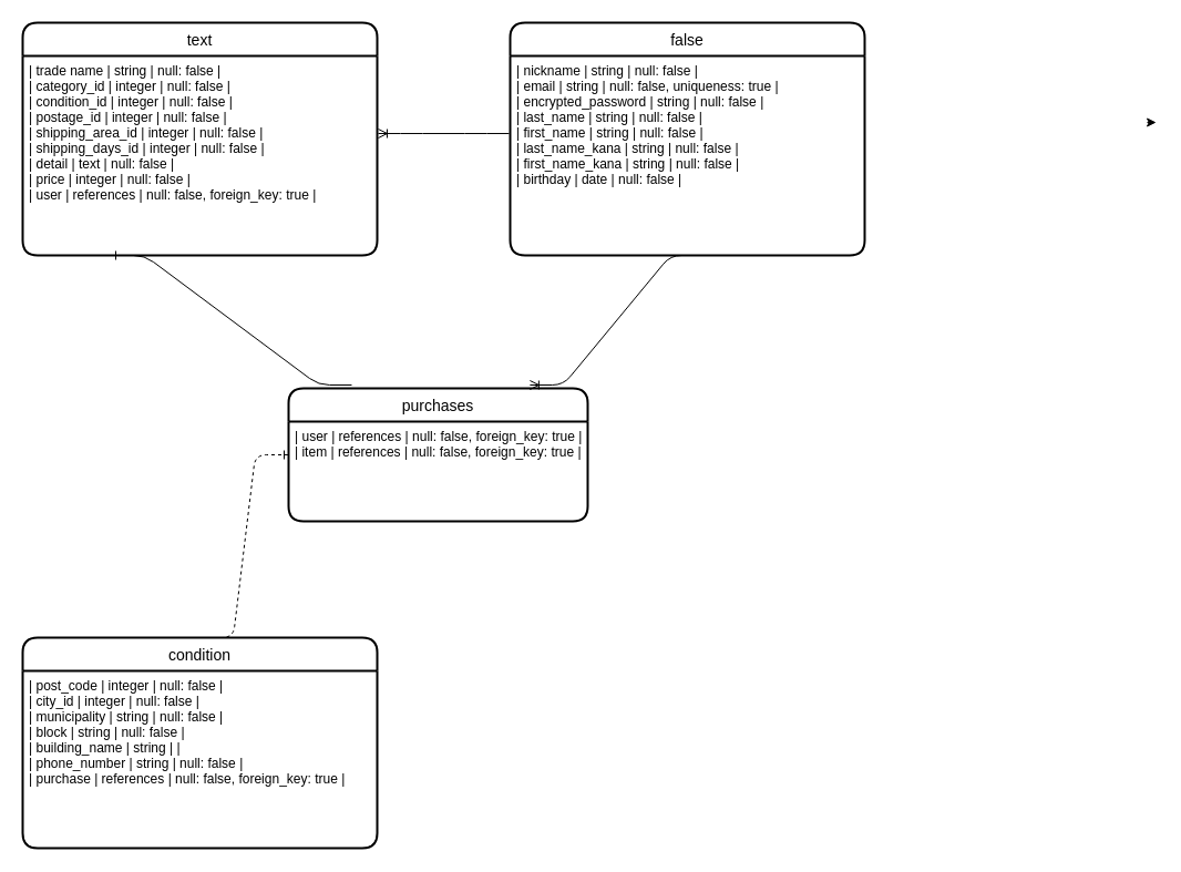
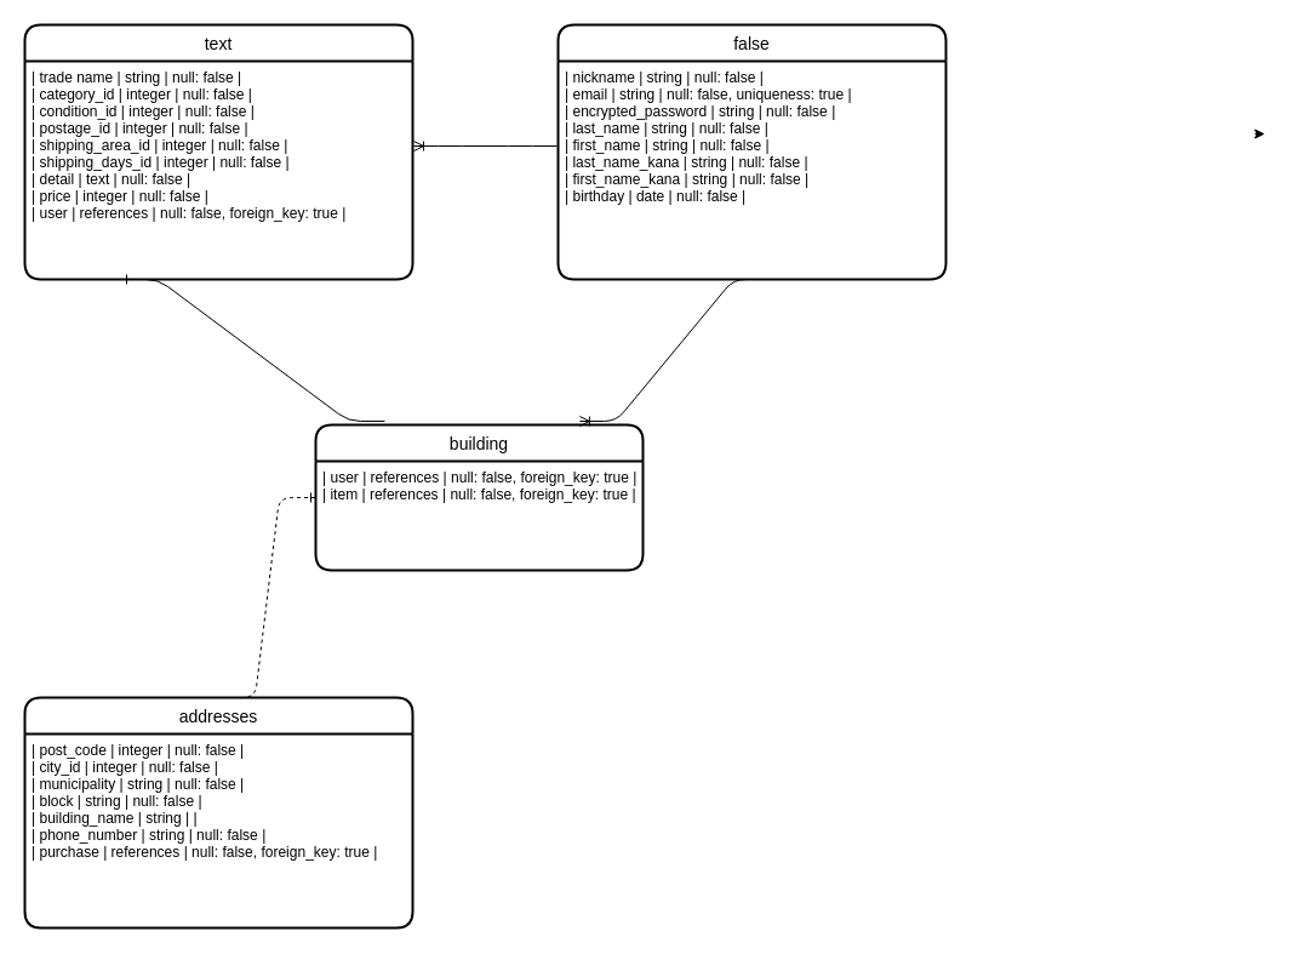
  <mxCell id="0" />
  <mxCell id="1" parent="0" />
  <mxCell id="2" style="edgeStyle=none;html=1;exitX=0.5;exitY=0;exitDx=0;exitDy=0;entryX=0.528;entryY=0;entryDx=0;entryDy=0;entryPerimeter=0;fontFamily=Helvetica;fontSize=12;fontColor=default;" parent="1" edge="1"><mxGeometry relative="1" as="geometry"><mxPoint x="1035" y="110" as="sourcePoint" /><mxPoint x="1043.12" y="110" as="targetPoint" /></mxGeometry></mxCell>
  <mxCell id="3" value="text" style="swimlane;childLayout=stackLayout;horizontal=1;startSize=30;horizontalStack=0;rounded=1;fontSize=14;fontStyle=0;strokeWidth=2;resizeParent=0;resizeLast=1;shadow=0;dashed=0;align=center;" vertex="1" parent="1"><mxGeometry x="20" y="20" width="320" height="210" as="geometry" /></mxCell>
  <mxCell id="4" value="| trade name            | string            | null: false                    |&#10;| category_id           | integer           | null: false                    |&#10;| condition_id          | integer           | null: false                    |&#10;| postage_id            | integer           | null: false                    |&#10;| shipping_area_id      | integer           | null: false                    |&#10;| shipping_days_id      | integer           | null: false                    |&#10;| detail                | text              | null: false                    |&#10;| price                 | integer           | null: false                    |&#10;| user                  | references        | null: false, foreign_key: true |" style="align=left;strokeColor=none;fillColor=none;spacingLeft=4;fontSize=12;verticalAlign=top;resizable=0;rotatable=0;part=1;" vertex="1" parent="3"><mxGeometry y="30" width="320" height="180" as="geometry" /></mxCell>
  <mxCell id="5" value="false" style="swimlane;childLayout=stackLayout;horizontal=1;startSize=30;horizontalStack=0;rounded=1;fontSize=14;fontStyle=0;strokeWidth=2;resizeParent=0;resizeLast=1;shadow=0;dashed=0;align=center;" vertex="1" parent="1"><mxGeometry x="460" y="20" width="320" height="210" as="geometry" /></mxCell>
  <mxCell id="6" value="| nickname              | string            | null: false                    |&#10;| email                 | string            | null: false, uniqueness: true  |&#10;| encrypted_password    | string            | null: false                    |&#10;| last_name             | string            | null: false                    |&#10;| first_name            | string            | null: false                    |&#10;| last_name_kana        | string            | null: false                    |&#10;| first_name_kana       | string            | null: false                    |&#10;| birthday              | date              | null: false                    |" style="align=left;strokeColor=none;fillColor=none;spacingLeft=4;fontSize=12;verticalAlign=top;resizable=0;rotatable=0;part=1;" vertex="1" parent="5"><mxGeometry y="30" width="320" height="180" as="geometry" /></mxCell>
- <mxCell id="7" value="condition" style="swimlane;childLayout=stackLayout;horizontal=1;startSize=30;horizontalStack=0;rounded=1;fontSize=14;fontStyle=0;strokeWidth=2;resizeParent=0;resizeLast=1;shadow=0;dashed=0;align=center;" vertex="1" parent="1"><mxGeometry x="20" y="575" width="320" height="190" as="geometry" /></mxCell>
+ <mxCell id="7" value="addresses" style="swimlane;childLayout=stackLayout;horizontal=1;startSize=30;horizontalStack=0;rounded=1;fontSize=14;fontStyle=0;strokeWidth=2;resizeParent=0;resizeLast=1;shadow=0;dashed=0;align=center;" vertex="1" parent="1"><mxGeometry x="20" y="575" width="320" height="190" as="geometry" /></mxCell>
  <mxCell id="8" value="| post_code             | integer           | null: false                    |&#10;| city_id               | integer           | null: false                    |&#10;| municipality          | string            | null: false                    |&#10;| block                 | string            | null: false                    |&#10;| building_name         | string            |                                |&#10;| phone_number          | string            | null: false                    |&#10;| purchase              | references        | null: false, foreign_key: true |" style="align=left;strokeColor=none;fillColor=none;spacingLeft=4;fontSize=12;verticalAlign=top;resizable=0;rotatable=0;part=1;" vertex="1" parent="7"><mxGeometry y="30" width="320" height="160" as="geometry" /></mxCell>
- <mxCell id="9" value="purchases" style="swimlane;childLayout=stackLayout;horizontal=1;startSize=30;horizontalStack=0;rounded=1;fontSize=14;fontStyle=0;strokeWidth=2;resizeParent=0;resizeLast=1;shadow=0;dashed=0;align=center;" vertex="1" parent="1"><mxGeometry x="260" y="350" width="270" height="120" as="geometry" /></mxCell>
+ <mxCell id="9" value="building" style="swimlane;childLayout=stackLayout;horizontal=1;startSize=30;horizontalStack=0;rounded=1;fontSize=14;fontStyle=0;strokeWidth=2;resizeParent=0;resizeLast=1;shadow=0;dashed=0;align=center;" vertex="1" parent="1"><mxGeometry x="260" y="350" width="270" height="120" as="geometry" /></mxCell>
  <mxCell id="10" value="| user                  | references        | null: false, foreign_key: true |&#10;| item                  | references        | null: false, foreign_key: true |" style="align=left;strokeColor=none;fillColor=none;spacingLeft=4;fontSize=12;verticalAlign=top;resizable=0;rotatable=0;part=1;" vertex="1" parent="9"><mxGeometry y="30" width="270" height="90" as="geometry" /></mxCell>
  <mxCell id="11" value="" style="edgeStyle=entityRelationEdgeStyle;fontSize=12;html=1;endArrow=ERoneToMany;entryX=1.003;entryY=0.389;entryDx=0;entryDy=0;entryPerimeter=0;exitX=-0.003;exitY=0.389;exitDx=0;exitDy=0;exitPerimeter=0;" edge="1" parent="1" source="6" target="4"><mxGeometry width="100" height="100" relative="1" as="geometry"><mxPoint x="370" y="160" as="sourcePoint" /><mxPoint x="370" y="190" as="targetPoint" /></mxGeometry></mxCell>
  <mxCell id="12" value="" style="edgeStyle=entityRelationEdgeStyle;fontSize=12;html=1;endArrow=ERone;endFill=1;exitX=0.211;exitY=-0.025;exitDx=0;exitDy=0;exitPerimeter=0;entryX=0.25;entryY=1;entryDx=0;entryDy=0;" edge="1" parent="1" source="9" target="4"><mxGeometry width="100" height="100" relative="1" as="geometry"><mxPoint x="80" y="370" as="sourcePoint" /><mxPoint x="180" y="270" as="targetPoint" /></mxGeometry></mxCell>
  <mxCell id="13" value="" style="edgeStyle=entityRelationEdgeStyle;fontSize=12;html=1;endArrow=ERoneToMany;entryX=0.807;entryY=-0.025;entryDx=0;entryDy=0;entryPerimeter=0;exitX=0.546;exitY=1;exitDx=0;exitDy=0;exitPerimeter=0;" edge="1" parent="1" source="6" target="9"><mxGeometry width="100" height="100" relative="1" as="geometry"><mxPoint x="547.99" y="320" as="sourcePoint" /><mxPoint x="430" y="320" as="targetPoint" /></mxGeometry></mxCell>
  <mxCell id="14" value="" style="edgeStyle=entityRelationEdgeStyle;fontSize=12;html=1;endArrow=ERone;endFill=1;exitX=0.5;exitY=0;exitDx=0;exitDy=0;entryX=0;entryY=0.5;entryDx=0;entryDy=0;dashed=1;" edge="1" parent="1" source="7" target="9"><mxGeometry width="100" height="100" relative="1" as="geometry"><mxPoint x="156.97" y="627" as="sourcePoint" /><mxPoint x="90" y="510" as="targetPoint" /></mxGeometry></mxCell>
